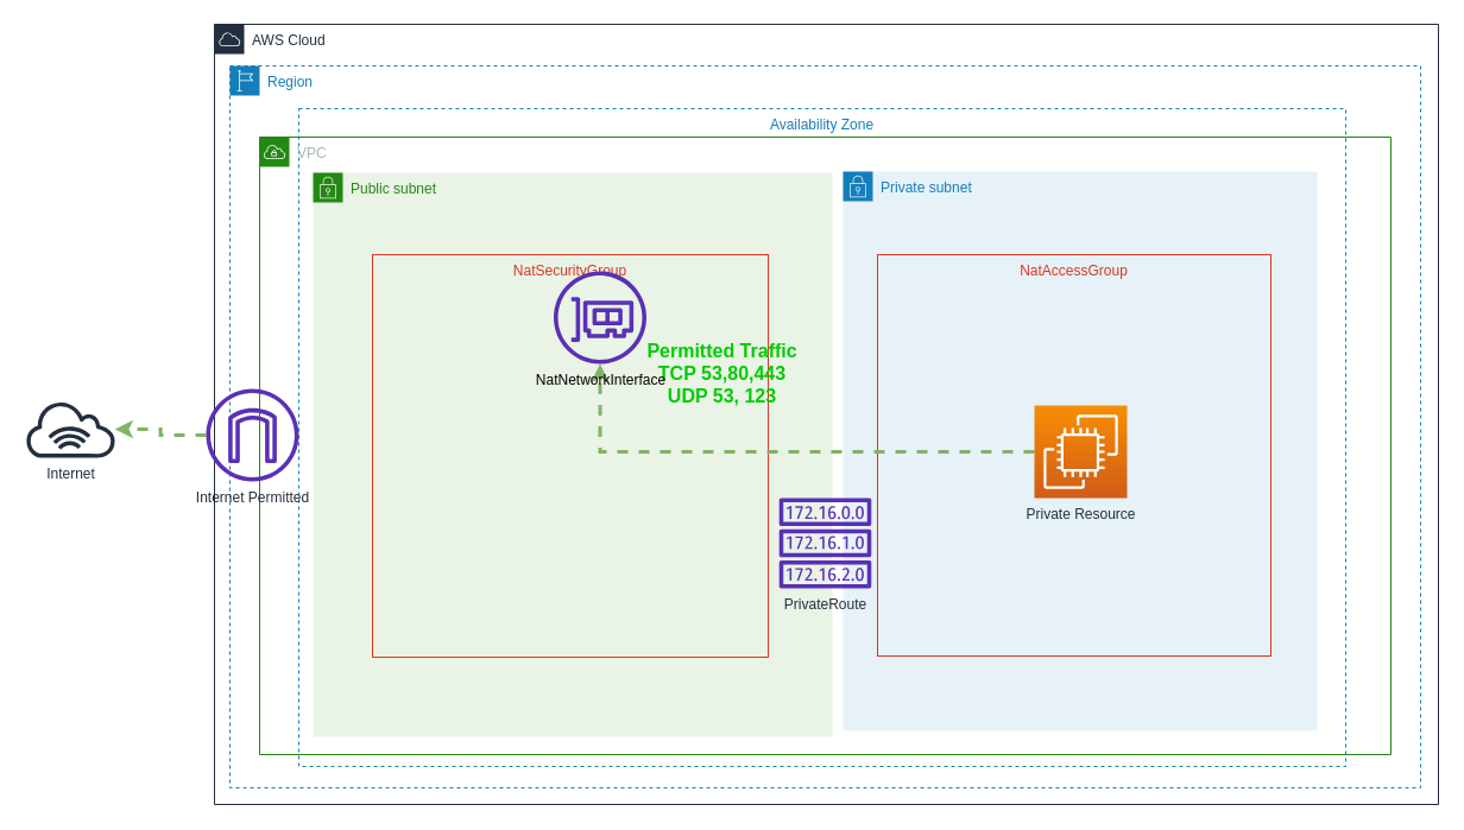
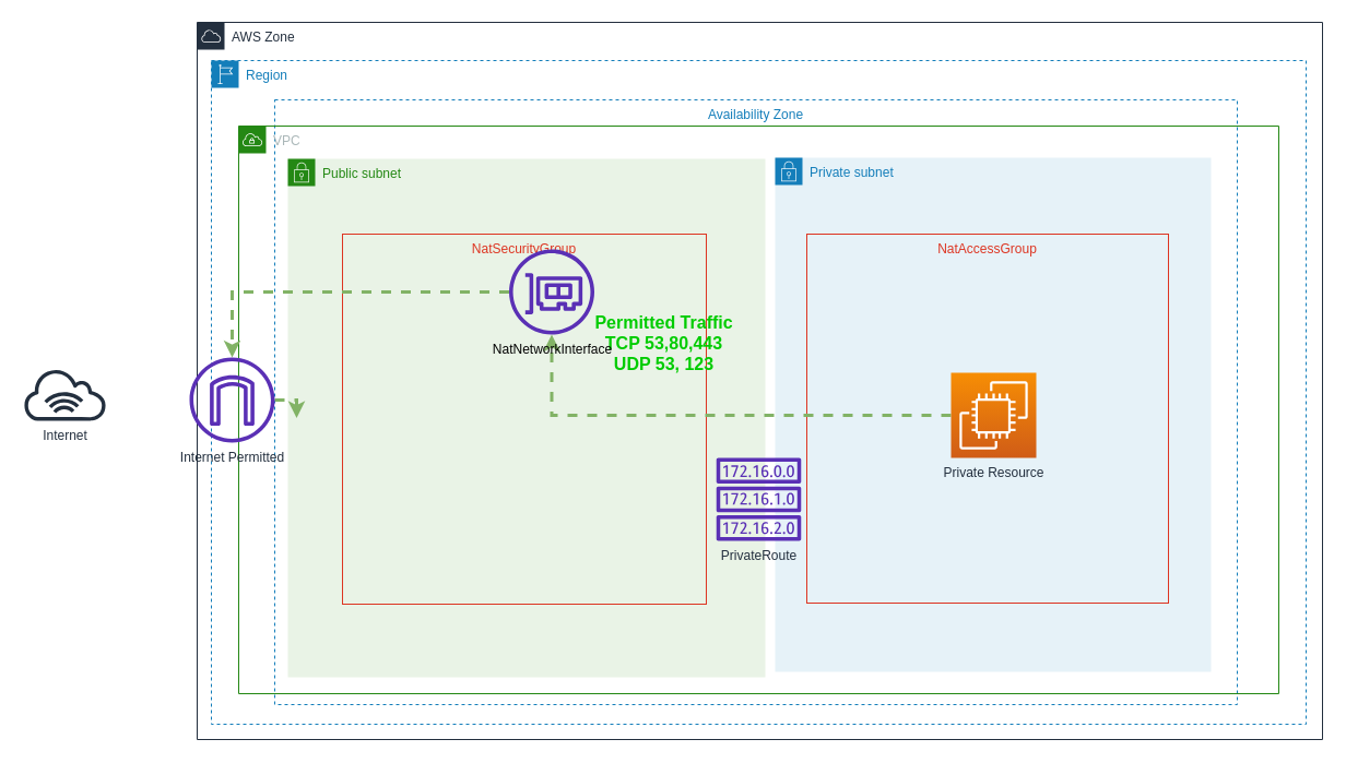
  <mxCell id="0" />
  <mxCell id="1" parent="0" />
- <mxCell id="2" value="AWS Cloud" style="points=[[0,0],[0.25,0],[0.5,0],[0.75,0],[1,0],[1,0.25],[1,0.5],[1,0.75],[1,1],[0.75,1],[0.5,1],[0.25,1],[0,1],[0,0.75],[0,0.5],[0,0.25]];outlineConnect=0;gradientColor=none;html=1;whiteSpace=wrap;fontSize=12;fontStyle=0;shape=mxgraph.aws4.group;grIcon=mxgraph.aws4.group_aws_cloud;strokeColor=#232F3E;fillColor=none;verticalAlign=top;align=left;spacingLeft=30;fontColor=#232F3E;dashed=0;" vertex="1" parent="1"><mxGeometry x="180" y="20" width="1030" height="657" as="geometry" /></mxCell>
+ <mxCell id="2" value="AWS Zone" style="points=[[0,0],[0.25,0],[0.5,0],[0.75,0],[1,0],[1,0.25],[1,0.5],[1,0.75],[1,1],[0.75,1],[0.5,1],[0.25,1],[0,1],[0,0.75],[0,0.5],[0,0.25]];outlineConnect=0;gradientColor=none;html=1;whiteSpace=wrap;fontSize=12;fontStyle=0;shape=mxgraph.aws4.group;grIcon=mxgraph.aws4.group_aws_cloud;strokeColor=#232F3E;fillColor=none;verticalAlign=top;align=left;spacingLeft=30;fontColor=#232F3E;dashed=0;" vertex="1" parent="1"><mxGeometry x="180" y="20" width="1030" height="657" as="geometry" /></mxCell>
  <mxCell id="3" value="Region" style="points=[[0,0],[0.25,0],[0.5,0],[0.75,0],[1,0],[1,0.25],[1,0.5],[1,0.75],[1,1],[0.75,1],[0.5,1],[0.25,1],[0,1],[0,0.75],[0,0.5],[0,0.25]];outlineConnect=0;gradientColor=none;html=1;whiteSpace=wrap;fontSize=12;fontStyle=0;shape=mxgraph.aws4.group;grIcon=mxgraph.aws4.group_region;strokeColor=#147EBA;fillColor=none;verticalAlign=top;align=left;spacingLeft=30;fontColor=#147EBA;dashed=1;" vertex="1" parent="1"><mxGeometry x="193" y="55" width="1002" height="608" as="geometry" /></mxCell>
  <mxCell id="4" value="Availability Zone" style="fillColor=none;strokeColor=#147EBA;dashed=1;verticalAlign=top;fontStyle=0;fontColor=#147EBA;" vertex="1" parent="1"><mxGeometry x="251" y="91" width="881" height="554" as="geometry" /></mxCell>
  <mxCell id="5" value="VPC" style="points=[[0,0],[0.25,0],[0.5,0],[0.75,0],[1,0],[1,0.25],[1,0.5],[1,0.75],[1,1],[0.75,1],[0.5,1],[0.25,1],[0,1],[0,0.75],[0,0.5],[0,0.25]];outlineConnect=0;gradientColor=none;html=1;whiteSpace=wrap;fontSize=12;fontStyle=0;shape=mxgraph.aws4.group;grIcon=mxgraph.aws4.group_vpc;strokeColor=#248814;fillColor=none;verticalAlign=top;align=left;spacingLeft=30;fontColor=#AAB7B8;dashed=0;" vertex="1" parent="1"><mxGeometry x="218" y="115" width="952" height="520" as="geometry" /></mxCell>
  <mxCell id="6" value="Private subnet" style="points=[[0,0],[0.25,0],[0.5,0],[0.75,0],[1,0],[1,0.25],[1,0.5],[1,0.75],[1,1],[0.75,1],[0.5,1],[0.25,1],[0,1],[0,0.75],[0,0.5],[0,0.25]];outlineConnect=0;gradientColor=none;html=1;whiteSpace=wrap;fontSize=12;fontStyle=0;shape=mxgraph.aws4.group;grIcon=mxgraph.aws4.group_security_group;grStroke=0;strokeColor=#147EBA;fillColor=#E6F2F8;verticalAlign=top;align=left;spacingLeft=30;fontColor=#147EBA;dashed=0;" vertex="1" parent="1"><mxGeometry x="709" y="144" width="399" height="471" as="geometry" /></mxCell>
  <mxCell id="7" value="Public subnet" style="points=[[0,0],[0.25,0],[0.5,0],[0.75,0],[1,0],[1,0.25],[1,0.5],[1,0.75],[1,1],[0.75,1],[0.5,1],[0.25,1],[0,1],[0,0.75],[0,0.5],[0,0.25]];outlineConnect=0;gradientColor=none;html=1;whiteSpace=wrap;fontSize=12;fontStyle=0;shape=mxgraph.aws4.group;grIcon=mxgraph.aws4.group_security_group;grStroke=0;strokeColor=#248814;fillColor=#E9F3E6;verticalAlign=top;align=left;spacingLeft=30;fontColor=#248814;dashed=0;" vertex="1" parent="1"><mxGeometry x="263" y="145" width="437" height="475" as="geometry" /></mxCell>
  <mxCell id="8" value="NatSecurityGroup" style="fillColor=none;strokeColor=#DD3522;verticalAlign=top;fontStyle=0;fontColor=#DD3522;" vertex="1" parent="1"><mxGeometry x="313" y="214" width="333" height="339" as="geometry" /></mxCell>
  <mxCell id="9" value="NatAccessGroup" style="fillColor=none;strokeColor=#DD3522;verticalAlign=top;fontStyle=0;fontColor=#DD3522;" vertex="1" parent="1"><mxGeometry x="738" y="214" width="331" height="338" as="geometry" /></mxCell>
  <mxCell id="10" style="edgeStyle=orthogonalEdgeStyle;rounded=0;orthogonalLoop=1;jettySize=auto;html=1;fontColor=#000000;fillColor=#d5e8d4;strokeColor=#82b366;strokeWidth=3;dashed=1;" edge="1" parent="1" source="12" target="14"><mxGeometry relative="1" as="geometry" /></mxCell>
  <mxCell id="11" value="Permitted Traffic&lt;br&gt;TCP 53,80,443&lt;br&gt;UDP 53, 123" style="edgeLabel;html=1;align=center;verticalAlign=middle;resizable=0;points=[];fontColor=#00CC00;labelBackgroundColor=none;fontSize=16;fontStyle=1" vertex="1" connectable="0" parent="10"><mxGeometry x="0.631" y="1" relative="1" as="geometry"><mxPoint x="94" y="-68" as="offset" /></mxGeometry></mxCell>
  <mxCell id="12" value="Private Resource" style="points=[[0,0,0],[0.25,0,0],[0.5,0,0],[0.75,0,0],[1,0,0],[0,1,0],[0.25,1,0],[0.5,1,0],[0.75,1,0],[1,1,0],[0,0.25,0],[0,0.5,0],[0,0.75,0],[1,0.25,0],[1,0.5,0],[1,0.75,0]];outlineConnect=0;fontColor=#232F3E;gradientColor=#F78E04;gradientDirection=north;fillColor=#D05C17;strokeColor=#ffffff;dashed=0;verticalLabelPosition=bottom;verticalAlign=top;align=center;html=1;fontSize=12;fontStyle=0;aspect=fixed;shape=mxgraph.aws4.resourceIcon;resIcon=mxgraph.aws4.ec2;" vertex="1" parent="1"><mxGeometry x="870" y="341" width="78" height="78" as="geometry" /></mxCell>
+ <mxCell id="13" style="edgeStyle=orthogonalEdgeStyle;rounded=0;orthogonalLoop=1;jettySize=auto;html=1;fontColor=#000000;fillColor=#d5e8d4;strokeColor=#82b366;strokeWidth=3;dashed=1;" edge="1" parent="1" source="14" target="16"><mxGeometry relative="1" as="geometry" /></mxCell>
  <mxCell id="14" value="&lt;span style=&quot;&quot;&gt;NatNetworkInterface&lt;/span&gt;" style="outlineConnect=0;gradientColor=none;fillColor=#5A30B5;strokeColor=none;dashed=0;verticalLabelPosition=bottom;verticalAlign=top;align=center;html=1;fontSize=12;fontStyle=0;aspect=fixed;pointerEvents=1;shape=mxgraph.aws4.elastic_network_interface;" vertex="1" parent="1"><mxGeometry x="465.5" y="228" width="78" height="78" as="geometry" /></mxCell>
- <mxCell id="15" style="edgeStyle=orthogonalEdgeStyle;rounded=0;orthogonalLoop=1;jettySize=auto;html=1;fontColor=#000000;fillColor=#d5e8d4;strokeColor=#82b366;strokeWidth=3;dashed=1;" edge="1" parent="1" source="16" target="17"><mxGeometry relative="1" as="geometry" /></mxCell>
+ <mxCell id="15" style="edgeStyle=orthogonalEdgeStyle;rounded=0;orthogonalLoop=1;jettySize=auto;html=1;fontColor=#000000;fillColor=#d5e8d4;strokeColor=#82b366;strokeWidth=3;dashed=1;" edge="1" parent="1" source="16" target="7"><mxGeometry relative="1" as="geometry" /></mxCell>
  <mxCell id="16" value="Internet Permitted" style="outlineConnect=0;fontColor=#232F3E;gradientColor=none;fillColor=#5A30B5;strokeColor=none;dashed=0;verticalLabelPosition=bottom;verticalAlign=top;align=center;html=1;fontSize=12;fontStyle=0;aspect=fixed;pointerEvents=1;shape=mxgraph.aws4.internet_gateway;" vertex="1" parent="1"><mxGeometry x="173" y="327" width="78" height="78" as="geometry" /></mxCell>
  <mxCell id="17" value="Internet" style="outlineConnect=0;fontColor=#232F3E;gradientColor=none;fillColor=#232F3E;strokeColor=none;dashed=0;verticalLabelPosition=bottom;verticalAlign=top;align=center;html=1;fontSize=12;fontStyle=0;aspect=fixed;pointerEvents=1;shape=mxgraph.aws4.internet_alt1;" vertex="1" parent="1"><mxGeometry x="20" y="337" width="78" height="48" as="geometry" /></mxCell>
  <mxCell id="18" value="PrivateRoute" style="outlineConnect=0;fontColor=#232F3E;gradientColor=none;fillColor=#5A30B5;strokeColor=none;dashed=0;verticalLabelPosition=bottom;verticalAlign=top;align=center;html=1;fontSize=12;fontStyle=0;aspect=fixed;pointerEvents=1;shape=mxgraph.aws4.route_table;labelBackgroundColor=none;" vertex="1" parent="1"><mxGeometry x="655" y="419" width="78" height="76" as="geometry" /></mxCell>
